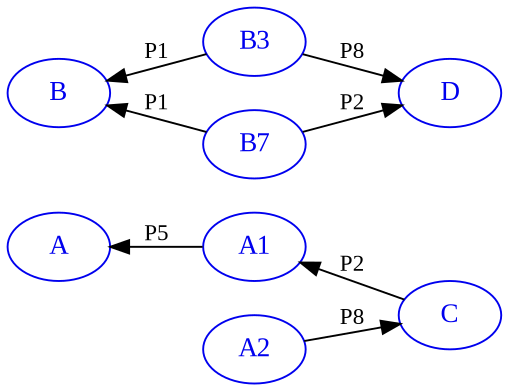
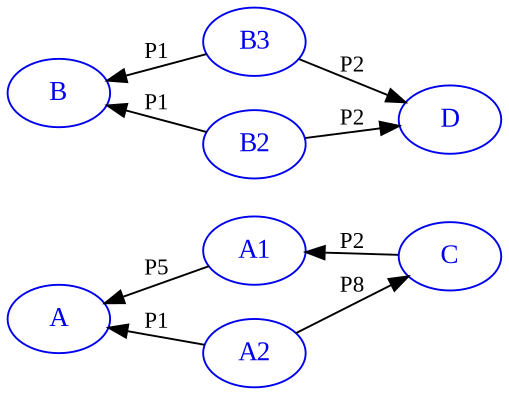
  digraph {
    color=blue2
    fontname="Liberation Serif"
    rankdir=LR
    node [color=blue2 fontcolor=blue2 fontname="Liberation Serif"]
    edge [fontname="Liberation Serif" fontsize=12]
    A
    B
    A1
    A2
    n5 [label=B3]
-   B2 [label=B7]
+   B2
    C
    D
    subgraph sub_1 {
      rank=min
      A
      B
    }
    subgraph sub_2 {
      rank=same
      A1
      A2
      n5
      B2
    }
    subgraph sub_3 {
      rank=max
      C
      D
    }
    A1 -> A [label=P5]
+   A2 -> A [label=P1]
    A2 -> C [label=P8]
    n5 -> B [label=P1]
-   n5 -> D [label=P8]
+   n5 -> D [label=P2]
    B2 -> B [label=P1]
    B2 -> D [label=P2]
    C -> A1 [label=P2]
  }
